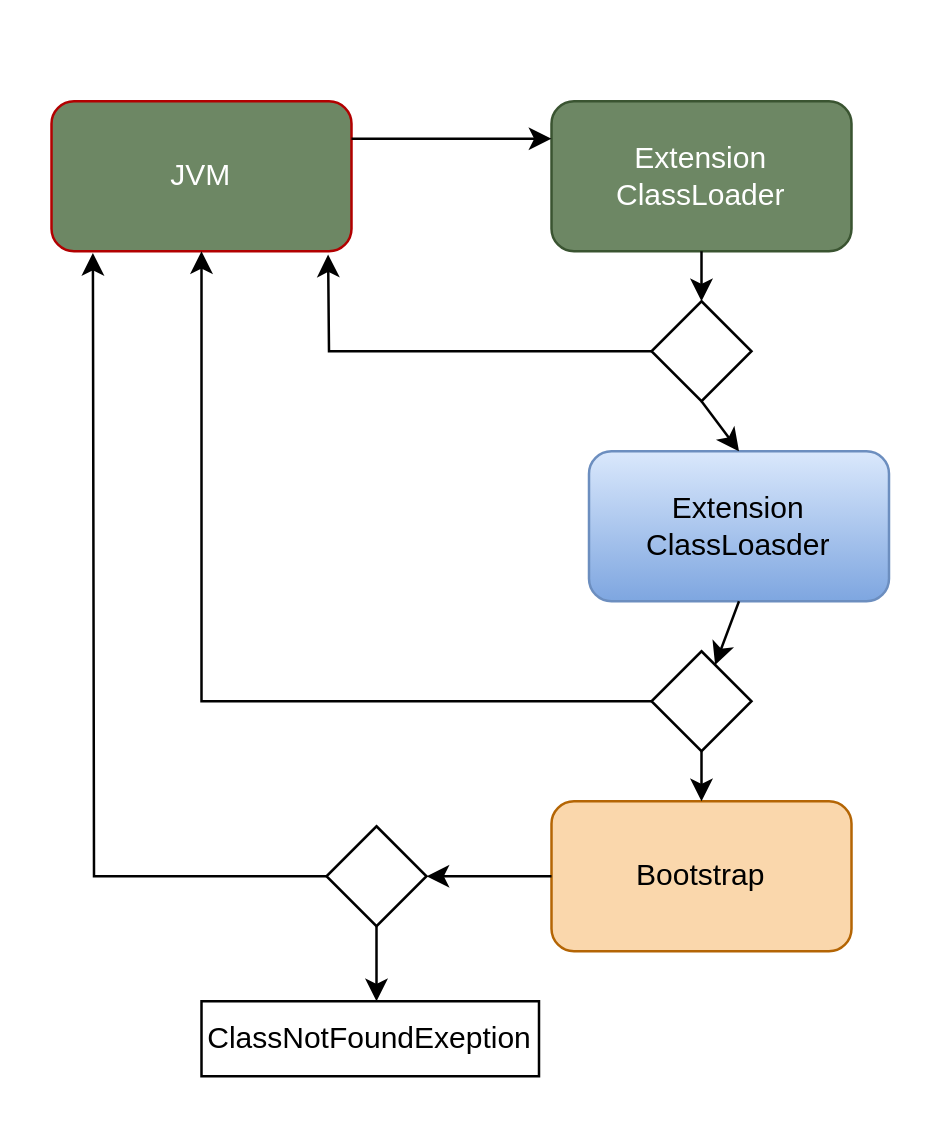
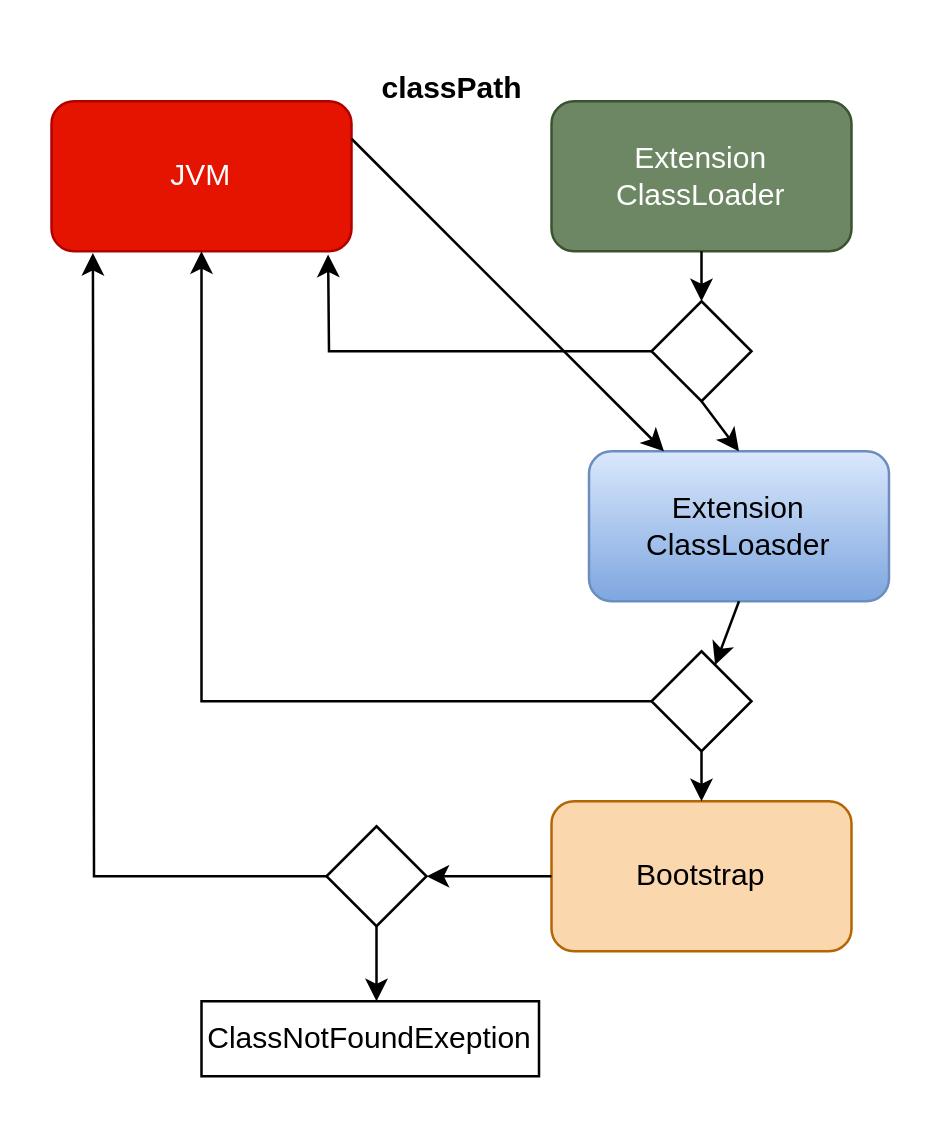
  <mxCell id="0" />
  <mxCell id="1" parent="0" />
- <mxCell id="2" value="JVM" style="rounded=1;whiteSpace=wrap;html=1;fillColor=#6d8764;fontColor=#ffffff;strokeColor=#B20000;" vertex="1" parent="1"><mxGeometry x="20" y="40" width="120" height="60" as="geometry" /></mxCell>
+ <mxCell id="2" value="JVM" style="rounded=1;whiteSpace=wrap;html=1;fillColor=#e51400;fontColor=#ffffff;strokeColor=#B20000;" vertex="1" parent="1"><mxGeometry x="20" y="40" width="120" height="60" as="geometry" /></mxCell>
  <mxCell id="3" value="Extension ClassLoader" style="rounded=1;whiteSpace=wrap;html=1;fillColor=#6d8764;fontColor=#ffffff;strokeColor=#3A5431;" vertex="1" parent="1"><mxGeometry x="220" y="40" width="120" height="60" as="geometry" /></mxCell>
  <mxCell id="4" value="Extension ClassLoasder" style="rounded=1;whiteSpace=wrap;html=1;fillColor=#dae8fc;strokeColor=#6c8ebf;gradientColor=#7ea6e0;" vertex="1" parent="1"><mxGeometry x="235" y="180" width="120" height="60" as="geometry" /></mxCell>
  <mxCell id="5" value="Bootstrap" style="rounded=1;whiteSpace=wrap;html=1;fillColor=#fad7ac;strokeColor=#b46504;" vertex="1" parent="1"><mxGeometry x="220" y="320" width="120" height="60" as="geometry" /></mxCell>
- <mxCell id="6" value="" style="endArrow=classic;html=1;rounded=0;exitX=1;exitY=0.25;exitDx=0;exitDy=0;entryX=0;entryY=0.25;entryDx=0;entryDy=0;" edge="1" parent="1" source="2" target="3"><mxGeometry width="50" height="50" relative="1" as="geometry"><mxPoint x="320" y="210" as="sourcePoint" /><mxPoint x="370" y="160" as="targetPoint" /></mxGeometry></mxCell>
+ <mxCell id="6" value="" style="endArrow=classic;html=1;rounded=0;exitX=1;exitY=0.25;exitDx=0;exitDy=0;" edge="1" parent="1" source="2" target="4"><mxGeometry width="50" height="50" relative="1" as="geometry"><mxPoint x="320" y="210" as="sourcePoint" /><mxPoint x="370" y="160" as="targetPoint" /></mxGeometry></mxCell>
  <mxCell id="7" value="" style="rhombus;whiteSpace=wrap;html=1;" vertex="1" parent="1"><mxGeometry x="260" y="120" width="40" height="40" as="geometry" /></mxCell>
  <mxCell id="8" value="" style="rhombus;whiteSpace=wrap;html=1;" vertex="1" parent="1"><mxGeometry x="260" y="260" width="40" height="40" as="geometry" /></mxCell>
  <mxCell id="9" value="" style="endArrow=classic;html=1;rounded=0;exitX=0.5;exitY=1;exitDx=0;exitDy=0;" edge="1" parent="1" source="3" target="7"><mxGeometry width="50" height="50" relative="1" as="geometry"><mxPoint x="320" y="210" as="sourcePoint" /><mxPoint x="370" y="160" as="targetPoint" /></mxGeometry></mxCell>
  <mxCell id="10" value="" style="endArrow=classic;html=1;rounded=0;exitX=0.5;exitY=1;exitDx=0;exitDy=0;entryX=0.5;entryY=0;entryDx=0;entryDy=0;" edge="1" parent="1" source="7" target="4"><mxGeometry width="50" height="50" relative="1" as="geometry"><mxPoint x="320" y="210" as="sourcePoint" /><mxPoint x="370" y="160" as="targetPoint" /></mxGeometry></mxCell>
  <mxCell id="11" value="" style="endArrow=classic;html=1;rounded=0;exitX=0;exitY=0.5;exitDx=0;exitDy=0;entryX=0.922;entryY=1.022;entryDx=0;entryDy=0;entryPerimeter=0;" edge="1" parent="1" source="7" target="2"><mxGeometry width="50" height="50" relative="1" as="geometry"><mxPoint x="320" y="210" as="sourcePoint" /><mxPoint x="130" y="110" as="targetPoint" /><Array as="points"><mxPoint x="131" y="140" /></Array></mxGeometry></mxCell>
  <mxCell id="12" value="" style="endArrow=classic;html=1;rounded=0;exitX=0.5;exitY=1;exitDx=0;exitDy=0;" edge="1" parent="1" source="4" target="8"><mxGeometry width="50" height="50" relative="1" as="geometry"><mxPoint x="320" y="210" as="sourcePoint" /><mxPoint x="370" y="160" as="targetPoint" /></mxGeometry></mxCell>
  <mxCell id="13" value="" style="endArrow=classic;html=1;rounded=0;exitX=0;exitY=0.5;exitDx=0;exitDy=0;entryX=0.5;entryY=1;entryDx=0;entryDy=0;" edge="1" parent="1" source="8" target="2"><mxGeometry width="50" height="50" relative="1" as="geometry"><mxPoint x="220" y="320" as="sourcePoint" /><mxPoint x="270" y="270" as="targetPoint" /><Array as="points"><mxPoint x="80" y="280" /></Array></mxGeometry></mxCell>
  <mxCell id="14" value="" style="endArrow=classic;html=1;rounded=0;exitX=0.5;exitY=1;exitDx=0;exitDy=0;entryX=0.5;entryY=0;entryDx=0;entryDy=0;" edge="1" parent="1" source="8" target="5"><mxGeometry width="50" height="50" relative="1" as="geometry"><mxPoint x="210" y="270" as="sourcePoint" /><mxPoint x="260" y="220" as="targetPoint" /></mxGeometry></mxCell>
  <mxCell id="15" value="" style="rhombus;whiteSpace=wrap;html=1;" vertex="1" parent="1"><mxGeometry x="130" y="330" width="40" height="40" as="geometry" /></mxCell>
  <mxCell id="16" value="ClassNotFoundExeption&lt;br&gt;" style="rounded=0;whiteSpace=wrap;html=1;" vertex="1" parent="1"><mxGeometry x="80" y="400" width="135" height="30" as="geometry" /></mxCell>
  <mxCell id="17" value="" style="endArrow=classic;html=1;rounded=0;exitX=0;exitY=0.5;exitDx=0;exitDy=0;entryX=1;entryY=0.5;entryDx=0;entryDy=0;" edge="1" parent="1" source="5" target="15"><mxGeometry width="50" height="50" relative="1" as="geometry"><mxPoint x="210" y="270" as="sourcePoint" /><mxPoint x="260" y="220" as="targetPoint" /></mxGeometry></mxCell>
  <mxCell id="18" value="" style="endArrow=classic;html=1;rounded=0;exitX=0;exitY=0.5;exitDx=0;exitDy=0;entryX=0.138;entryY=1.011;entryDx=0;entryDy=0;entryPerimeter=0;" edge="1" parent="1" source="15" target="2"><mxGeometry width="50" height="50" relative="1" as="geometry"><mxPoint x="210" y="270" as="sourcePoint" /><mxPoint x="260" y="220" as="targetPoint" /><Array as="points"><mxPoint x="37" y="350" /></Array></mxGeometry></mxCell>
  <mxCell id="19" value="" style="endArrow=classic;html=1;rounded=0;exitX=0.5;exitY=1;exitDx=0;exitDy=0;" edge="1" parent="1" source="15"><mxGeometry width="50" height="50" relative="1" as="geometry"><mxPoint x="210" y="260" as="sourcePoint" /><mxPoint x="150" y="400" as="targetPoint" /></mxGeometry></mxCell>
+ <mxCell id="20" value="classPath" style="text;html=1;align=center;verticalAlign=middle;resizable=0;points=[];autosize=1;strokeColor=none;fillColor=none;fontStyle=1" vertex="1" parent="1"><mxGeometry x="140" y="20" width="80" height="30" as="geometry" /></mxCell>
